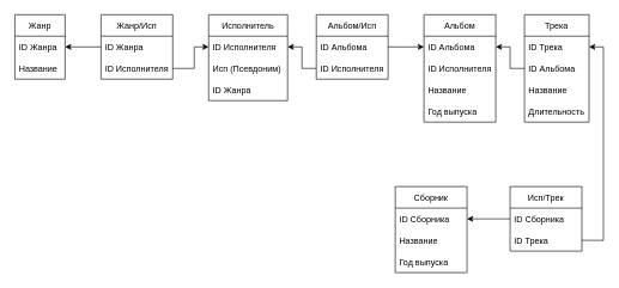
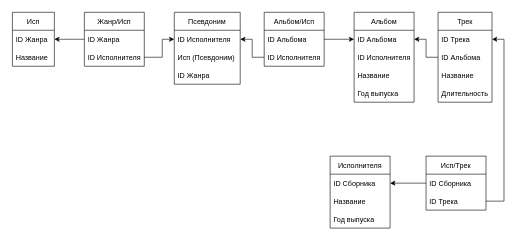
  <mxCell id="0" />
  <mxCell id="1" parent="0" />
- <mxCell id="2" value="Жанр" style="swimlane;fontStyle=0;childLayout=stackLayout;horizontal=1;startSize=30;horizontalStack=0;resizeParent=1;resizeParentMax=0;resizeLast=0;collapsible=1;marginBottom=0;" parent="1" vertex="1"><mxGeometry x="20" y="20" width="70" height="90" as="geometry" /></mxCell>
+ <mxCell id="2" value="Исп" style="swimlane;fontStyle=0;childLayout=stackLayout;horizontal=1;startSize=30;horizontalStack=0;resizeParent=1;resizeParentMax=0;resizeLast=0;collapsible=1;marginBottom=0;" parent="1" vertex="1"><mxGeometry x="20" y="20" width="70" height="90" as="geometry" /></mxCell>
  <mxCell id="3" value="ID Жанра" style="text;strokeColor=none;fillColor=none;align=left;verticalAlign=middle;spacingLeft=4;spacingRight=4;overflow=hidden;points=[[0,0.5],[1,0.5]];portConstraint=eastwest;rotatable=0;" parent="2" vertex="1"><mxGeometry y="30" width="70" height="30" as="geometry" /></mxCell>
  <mxCell id="4" value="Название" style="text;strokeColor=none;fillColor=none;align=left;verticalAlign=middle;spacingLeft=4;spacingRight=4;overflow=hidden;points=[[0,0.5],[1,0.5]];portConstraint=eastwest;rotatable=0;" parent="2" vertex="1"><mxGeometry y="60" width="70" height="30" as="geometry" /></mxCell>
- <mxCell id="5" value="Исполнитель" style="swimlane;fontStyle=0;childLayout=stackLayout;horizontal=1;startSize=30;horizontalStack=0;resizeParent=1;resizeParentMax=0;resizeLast=0;collapsible=1;marginBottom=0;" parent="1" vertex="1"><mxGeometry x="290" y="20" width="110" height="120" as="geometry" /></mxCell>
+ <mxCell id="5" value="Псевдоним" style="swimlane;fontStyle=0;childLayout=stackLayout;horizontal=1;startSize=30;horizontalStack=0;resizeParent=1;resizeParentMax=0;resizeLast=0;collapsible=1;marginBottom=0;" parent="1" vertex="1"><mxGeometry x="290" y="20" width="110" height="120" as="geometry" /></mxCell>
  <mxCell id="6" value="ID Исполнителя" style="text;strokeColor=none;fillColor=none;align=left;verticalAlign=middle;spacingLeft=4;spacingRight=4;overflow=hidden;points=[[0,0.5],[1,0.5]];portConstraint=eastwest;rotatable=0;" parent="5" vertex="1"><mxGeometry y="30" width="110" height="30" as="geometry" /></mxCell>
  <mxCell id="7" value="Исп (Псевдоним)" style="text;strokeColor=none;fillColor=none;align=left;verticalAlign=middle;spacingLeft=4;spacingRight=4;overflow=hidden;points=[[0,0.5],[1,0.5]];portConstraint=eastwest;rotatable=0;" parent="5" vertex="1"><mxGeometry y="60" width="110" height="30" as="geometry" /></mxCell>
  <mxCell id="8" value="ID Жанра" style="text;strokeColor=none;fillColor=none;align=left;verticalAlign=middle;spacingLeft=4;spacingRight=4;overflow=hidden;points=[[0,0.5],[1,0.5]];portConstraint=eastwest;rotatable=0;" parent="5" vertex="1"><mxGeometry y="90" width="110" height="30" as="geometry" /></mxCell>
  <mxCell id="9" value="Альбом" style="swimlane;fontStyle=0;childLayout=stackLayout;horizontal=1;startSize=30;horizontalStack=0;resizeParent=1;resizeParentMax=0;resizeLast=0;collapsible=1;marginBottom=0;" parent="1" vertex="1"><mxGeometry x="590" y="20" width="100" height="150" as="geometry" /></mxCell>
  <mxCell id="10" value="ID Альбома" style="text;strokeColor=none;fillColor=none;align=left;verticalAlign=middle;spacingLeft=4;spacingRight=4;overflow=hidden;points=[[0,0.5],[1,0.5]];portConstraint=eastwest;rotatable=0;" parent="9" vertex="1"><mxGeometry y="30" width="100" height="30" as="geometry" /></mxCell>
  <mxCell id="11" value="ID Исполнителя" style="text;strokeColor=none;fillColor=none;align=left;verticalAlign=middle;spacingLeft=4;spacingRight=4;overflow=hidden;points=[[0,0.5],[1,0.5]];portConstraint=eastwest;rotatable=0;" parent="9" vertex="1"><mxGeometry y="60" width="100" height="30" as="geometry" /></mxCell>
  <mxCell id="12" value="Название" style="text;strokeColor=none;fillColor=none;align=left;verticalAlign=middle;spacingLeft=4;spacingRight=4;overflow=hidden;points=[[0,0.5],[1,0.5]];portConstraint=eastwest;rotatable=0;" parent="9" vertex="1"><mxGeometry y="90" width="100" height="30" as="geometry" /></mxCell>
  <mxCell id="13" value="Год выпуска" style="text;strokeColor=none;fillColor=none;align=left;verticalAlign=middle;spacingLeft=4;spacingRight=4;overflow=hidden;points=[[0,0.5],[1,0.5]];portConstraint=eastwest;rotatable=0;" parent="9" vertex="1"><mxGeometry y="120" width="100" height="30" as="geometry" /></mxCell>
- <mxCell id="14" value="Трека" style="swimlane;fontStyle=0;childLayout=stackLayout;horizontal=1;startSize=30;horizontalStack=0;resizeParent=1;resizeParentMax=0;resizeLast=0;collapsible=1;marginBottom=0;" parent="1" vertex="1"><mxGeometry x="730" y="20" width="90" height="150" as="geometry" /></mxCell>
+ <mxCell id="14" value="Трек" style="swimlane;fontStyle=0;childLayout=stackLayout;horizontal=1;startSize=30;horizontalStack=0;resizeParent=1;resizeParentMax=0;resizeLast=0;collapsible=1;marginBottom=0;" parent="1" vertex="1"><mxGeometry x="730" y="20" width="90" height="150" as="geometry" /></mxCell>
  <mxCell id="15" value="ID Трека" style="text;strokeColor=none;fillColor=none;align=left;verticalAlign=middle;spacingLeft=4;spacingRight=4;overflow=hidden;points=[[0,0.5],[1,0.5]];portConstraint=eastwest;rotatable=0;" parent="14" vertex="1"><mxGeometry y="30" width="90" height="30" as="geometry" /></mxCell>
  <mxCell id="16" value="ID Альбома" style="text;strokeColor=none;fillColor=none;align=left;verticalAlign=middle;spacingLeft=4;spacingRight=4;overflow=hidden;points=[[0,0.5],[1,0.5]];portConstraint=eastwest;rotatable=0;" parent="14" vertex="1"><mxGeometry y="60" width="90" height="30" as="geometry" /></mxCell>
  <mxCell id="17" value="Название" style="text;strokeColor=none;fillColor=none;align=left;verticalAlign=middle;spacingLeft=4;spacingRight=4;overflow=hidden;points=[[0,0.5],[1,0.5]];portConstraint=eastwest;rotatable=0;" parent="14" vertex="1"><mxGeometry y="90" width="90" height="30" as="geometry" /></mxCell>
  <mxCell id="18" value="Длительность" style="text;strokeColor=none;fillColor=none;align=left;verticalAlign=middle;spacingLeft=4;spacingRight=4;overflow=hidden;points=[[0,0.5],[1,0.5]];portConstraint=eastwest;rotatable=0;" parent="14" vertex="1"><mxGeometry y="120" width="90" height="30" as="geometry" /></mxCell>
  <mxCell id="19" value="Жанр/Исп" style="swimlane;fontStyle=0;childLayout=stackLayout;horizontal=1;startSize=30;horizontalStack=0;resizeParent=1;resizeParentMax=0;resizeLast=0;collapsible=1;marginBottom=0;" vertex="1" parent="1"><mxGeometry x="140" y="20" width="100" height="90" as="geometry" /></mxCell>
  <mxCell id="20" value="ID Жанра" style="text;strokeColor=none;fillColor=none;align=left;verticalAlign=middle;spacingLeft=4;spacingRight=4;overflow=hidden;points=[[0,0.5],[1,0.5]];portConstraint=eastwest;rotatable=0;" vertex="1" parent="19"><mxGeometry y="30" width="100" height="30" as="geometry" /></mxCell>
  <mxCell id="21" value="ID Исполнителя" style="text;strokeColor=none;fillColor=none;align=left;verticalAlign=middle;spacingLeft=4;spacingRight=4;overflow=hidden;points=[[0,0.5],[1,0.5]];portConstraint=eastwest;rotatable=0;" vertex="1" parent="19"><mxGeometry y="60" width="100" height="30" as="geometry" /></mxCell>
  <mxCell id="22" value="Альбом/Исп" style="swimlane;fontStyle=0;childLayout=stackLayout;horizontal=1;startSize=30;horizontalStack=0;resizeParent=1;resizeParentMax=0;resizeLast=0;collapsible=1;marginBottom=0;" vertex="1" parent="1"><mxGeometry x="440" y="20" width="100" height="90" as="geometry" /></mxCell>
  <mxCell id="23" value="ID Альбома" style="text;strokeColor=none;fillColor=none;align=left;verticalAlign=middle;spacingLeft=4;spacingRight=4;overflow=hidden;points=[[0,0.5],[1,0.5]];portConstraint=eastwest;rotatable=0;" vertex="1" parent="22"><mxGeometry y="30" width="100" height="30" as="geometry" /></mxCell>
  <mxCell id="24" value="ID Исполнителя" style="text;strokeColor=none;fillColor=none;align=left;verticalAlign=middle;spacingLeft=4;spacingRight=4;overflow=hidden;points=[[0,0.5],[1,0.5]];portConstraint=eastwest;rotatable=0;" vertex="1" parent="22"><mxGeometry y="60" width="100" height="30" as="geometry" /></mxCell>
- <mxCell id="25" value="Сборник" style="swimlane;fontStyle=0;childLayout=stackLayout;horizontal=1;startSize=30;horizontalStack=0;resizeParent=1;resizeParentMax=0;resizeLast=0;collapsible=1;marginBottom=0;" vertex="1" parent="1"><mxGeometry x="550" y="260" width="100" height="120" as="geometry" /></mxCell>
+ <mxCell id="25" value="Исполнителя" style="swimlane;fontStyle=0;childLayout=stackLayout;horizontal=1;startSize=30;horizontalStack=0;resizeParent=1;resizeParentMax=0;resizeLast=0;collapsible=1;marginBottom=0;" vertex="1" parent="1"><mxGeometry x="550" y="260" width="100" height="120" as="geometry" /></mxCell>
  <mxCell id="26" value="ID Сборника" style="text;strokeColor=none;fillColor=none;align=left;verticalAlign=middle;spacingLeft=4;spacingRight=4;overflow=hidden;points=[[0,0.5],[1,0.5]];portConstraint=eastwest;rotatable=0;" vertex="1" parent="25"><mxGeometry y="30" width="100" height="30" as="geometry" /></mxCell>
  <mxCell id="27" value="Название" style="text;strokeColor=none;fillColor=none;align=left;verticalAlign=middle;spacingLeft=4;spacingRight=4;overflow=hidden;points=[[0,0.5],[1,0.5]];portConstraint=eastwest;rotatable=0;" vertex="1" parent="25"><mxGeometry y="60" width="100" height="30" as="geometry" /></mxCell>
  <mxCell id="28" value="Год выпуска" style="text;strokeColor=none;fillColor=none;align=left;verticalAlign=middle;spacingLeft=4;spacingRight=4;overflow=hidden;points=[[0,0.5],[1,0.5]];portConstraint=eastwest;rotatable=0;" vertex="1" parent="25"><mxGeometry y="90" width="100" height="30" as="geometry" /></mxCell>
  <mxCell id="29" value="Исп/Трек" style="swimlane;fontStyle=0;childLayout=stackLayout;horizontal=1;startSize=30;horizontalStack=0;resizeParent=1;resizeParentMax=0;resizeLast=0;collapsible=1;marginBottom=0;" vertex="1" parent="1"><mxGeometry x="710" y="260" width="100" height="90" as="geometry" /></mxCell>
  <mxCell id="30" value="ID Сборника" style="text;strokeColor=none;fillColor=none;align=left;verticalAlign=middle;spacingLeft=4;spacingRight=4;overflow=hidden;points=[[0,0.5],[1,0.5]];portConstraint=eastwest;rotatable=0;" vertex="1" parent="29"><mxGeometry y="30" width="100" height="30" as="geometry" /></mxCell>
  <mxCell id="31" value="ID Трека" style="text;strokeColor=none;fillColor=none;align=left;verticalAlign=middle;spacingLeft=4;spacingRight=4;overflow=hidden;points=[[0,0.5],[1,0.5]];portConstraint=eastwest;rotatable=0;" vertex="1" parent="29"><mxGeometry y="60" width="100" height="30" as="geometry" /></mxCell>
  <mxCell id="32" value="" style="endArrow=classic;html=1;rounded=0;exitX=0;exitY=0.5;exitDx=0;exitDy=0;entryX=1;entryY=0.5;entryDx=0;entryDy=0;entryPerimeter=0;" edge="1" parent="1" source="20" target="3"><mxGeometry width="50" height="50" relative="1" as="geometry"><mxPoint x="40" y="110" as="sourcePoint" /><mxPoint x="90" y="60" as="targetPoint" /><Array as="points"><mxPoint x="120" y="65" /></Array></mxGeometry></mxCell>
  <mxCell id="33" value="" style="endArrow=classic;html=1;rounded=0;exitX=1;exitY=0.5;exitDx=0;exitDy=0;entryX=0;entryY=0.5;entryDx=0;entryDy=0;" edge="1" parent="1" source="21" target="6"><mxGeometry width="50" height="50" relative="1" as="geometry"><mxPoint x="240" y="110" as="sourcePoint" /><mxPoint x="290" y="60" as="targetPoint" /><Array as="points"><mxPoint x="270" y="95" /><mxPoint x="270" y="65" /></Array></mxGeometry></mxCell>
  <mxCell id="34" value="" style="endArrow=classic;html=1;rounded=0;exitX=0;exitY=0.5;exitDx=0;exitDy=0;entryX=1;entryY=0.5;entryDx=0;entryDy=0;" edge="1" parent="1" source="24" target="6"><mxGeometry width="50" height="50" relative="1" as="geometry"><mxPoint x="350" y="110" as="sourcePoint" /><mxPoint x="400" y="60" as="targetPoint" /><Array as="points"><mxPoint x="420" y="95" /><mxPoint x="420" y="65" /></Array></mxGeometry></mxCell>
  <mxCell id="35" value="" style="endArrow=classic;html=1;rounded=0;entryX=0;entryY=0.5;entryDx=0;entryDy=0;exitX=1;exitY=0.5;exitDx=0;exitDy=0;" edge="1" parent="1" source="23" target="10"><mxGeometry width="50" height="50" relative="1" as="geometry"><mxPoint x="540" y="60" as="sourcePoint" /><mxPoint x="590" y="10" as="targetPoint" /><Array as="points"><mxPoint x="560" y="65" /><mxPoint x="570" y="65" /></Array></mxGeometry></mxCell>
  <mxCell id="36" value="" style="endArrow=classic;html=1;rounded=0;exitX=0;exitY=0.5;exitDx=0;exitDy=0;entryX=1;entryY=0.5;entryDx=0;entryDy=0;" edge="1" parent="1" source="16" target="10"><mxGeometry width="50" height="50" relative="1" as="geometry"><mxPoint x="640" y="110" as="sourcePoint" /><mxPoint x="690" y="60" as="targetPoint" /><Array as="points"><mxPoint x="710" y="95" /><mxPoint x="710" y="65" /></Array></mxGeometry></mxCell>
  <mxCell id="37" value="" style="endArrow=classic;html=1;rounded=0;exitX=0;exitY=0.5;exitDx=0;exitDy=0;entryX=1;entryY=0.5;entryDx=0;entryDy=0;" edge="1" parent="1" source="30" target="26"><mxGeometry width="50" height="50" relative="1" as="geometry"><mxPoint x="720" y="310" as="sourcePoint" /><mxPoint x="770" y="260" as="targetPoint" /><Array as="points"><mxPoint x="690" y="305" /><mxPoint x="680" y="305" /></Array></mxGeometry></mxCell>
  <mxCell id="38" value="" style="endArrow=classic;html=1;rounded=0;exitX=1;exitY=0.5;exitDx=0;exitDy=0;entryX=1;entryY=0.5;entryDx=0;entryDy=0;" edge="1" parent="1" source="31" target="15"><mxGeometry width="50" height="50" relative="1" as="geometry"><mxPoint x="400" y="340" as="sourcePoint" /><mxPoint x="830" y="160" as="targetPoint" /><Array as="points"><mxPoint x="840" y="335" /><mxPoint x="840" y="65" /></Array></mxGeometry></mxCell>
